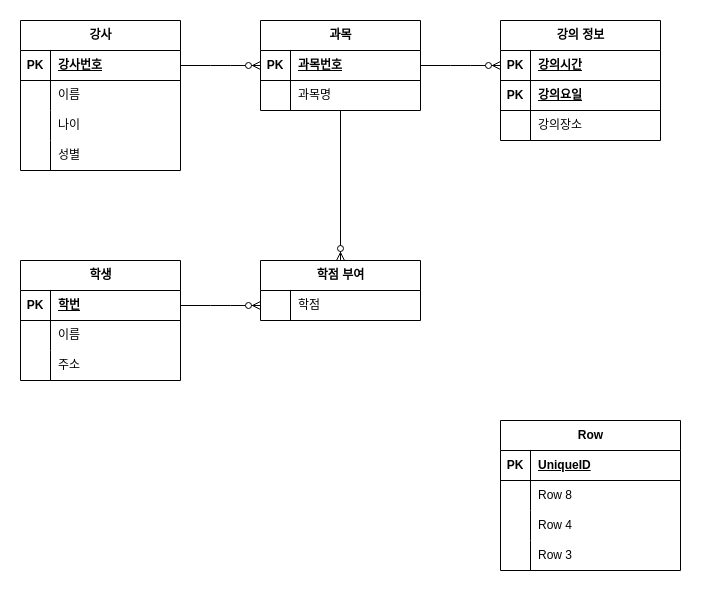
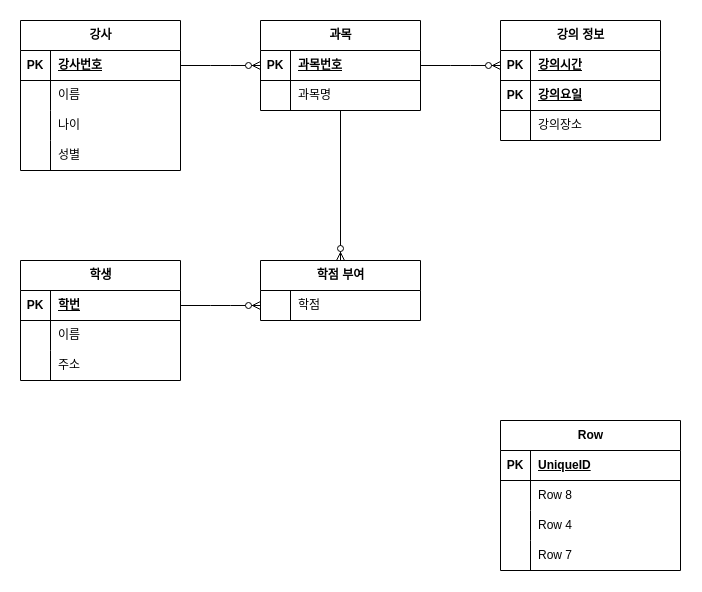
  <mxCell id="0" />
  <mxCell id="1" parent="0" />
  <mxCell id="2" value="강사" style="shape=table;startSize=30;container=1;collapsible=1;childLayout=tableLayout;fixedRows=1;rowLines=0;fontStyle=1;align=center;resizeLast=1;html=1;" parent="1" vertex="1"><mxGeometry x="20" y="20" width="160" height="150" as="geometry" /></mxCell>
  <mxCell id="3" value="" style="shape=tableRow;horizontal=0;startSize=0;swimlaneHead=0;swimlaneBody=0;fillColor=none;collapsible=0;dropTarget=0;points=[[0,0.5],[1,0.5]];portConstraint=eastwest;top=0;left=0;right=0;bottom=1;" parent="2" vertex="1"><mxGeometry y="30" width="160" height="30" as="geometry" /></mxCell>
  <mxCell id="4" value="PK" style="shape=partialRectangle;connectable=0;fillColor=none;top=0;left=0;bottom=0;right=0;fontStyle=1;overflow=hidden;whiteSpace=wrap;html=1;" parent="3" vertex="1"><mxGeometry width="30" height="30" as="geometry"><mxRectangle width="30" height="30" as="alternateBounds" /></mxGeometry></mxCell>
  <mxCell id="5" value="강사번호" style="shape=partialRectangle;connectable=0;fillColor=none;top=0;left=0;bottom=0;right=0;align=left;spacingLeft=6;fontStyle=5;overflow=hidden;whiteSpace=wrap;html=1;" parent="3" vertex="1"><mxGeometry x="30" width="130" height="30" as="geometry"><mxRectangle width="130" height="30" as="alternateBounds" /></mxGeometry></mxCell>
  <mxCell id="6" value="" style="shape=tableRow;horizontal=0;startSize=0;swimlaneHead=0;swimlaneBody=0;fillColor=none;collapsible=0;dropTarget=0;points=[[0,0.5],[1,0.5]];portConstraint=eastwest;top=0;left=0;right=0;bottom=0;" parent="2" vertex="1"><mxGeometry y="60" width="160" height="30" as="geometry" /></mxCell>
  <mxCell id="7" value="" style="shape=partialRectangle;connectable=0;fillColor=none;top=0;left=0;bottom=0;right=0;editable=1;overflow=hidden;whiteSpace=wrap;html=1;" parent="6" vertex="1"><mxGeometry width="30" height="30" as="geometry"><mxRectangle width="30" height="30" as="alternateBounds" /></mxGeometry></mxCell>
  <mxCell id="8" value="이름" style="shape=partialRectangle;connectable=0;fillColor=none;top=0;left=0;bottom=0;right=0;align=left;spacingLeft=6;overflow=hidden;whiteSpace=wrap;html=1;" parent="6" vertex="1"><mxGeometry x="30" width="130" height="30" as="geometry"><mxRectangle width="130" height="30" as="alternateBounds" /></mxGeometry></mxCell>
  <mxCell id="9" value="" style="shape=tableRow;horizontal=0;startSize=0;swimlaneHead=0;swimlaneBody=0;fillColor=none;collapsible=0;dropTarget=0;points=[[0,0.5],[1,0.5]];portConstraint=eastwest;top=0;left=0;right=0;bottom=0;" parent="2" vertex="1"><mxGeometry y="90" width="160" height="30" as="geometry" /></mxCell>
  <mxCell id="10" value="" style="shape=partialRectangle;connectable=0;fillColor=none;top=0;left=0;bottom=0;right=0;editable=1;overflow=hidden;whiteSpace=wrap;html=1;" parent="9" vertex="1"><mxGeometry width="30" height="30" as="geometry"><mxRectangle width="30" height="30" as="alternateBounds" /></mxGeometry></mxCell>
  <mxCell id="11" value="나이" style="shape=partialRectangle;connectable=0;fillColor=none;top=0;left=0;bottom=0;right=0;align=left;spacingLeft=6;overflow=hidden;whiteSpace=wrap;html=1;" parent="9" vertex="1"><mxGeometry x="30" width="130" height="30" as="geometry"><mxRectangle width="130" height="30" as="alternateBounds" /></mxGeometry></mxCell>
  <mxCell id="12" value="" style="shape=tableRow;horizontal=0;startSize=0;swimlaneHead=0;swimlaneBody=0;fillColor=none;collapsible=0;dropTarget=0;points=[[0,0.5],[1,0.5]];portConstraint=eastwest;top=0;left=0;right=0;bottom=0;" parent="2" vertex="1"><mxGeometry y="120" width="160" height="30" as="geometry" /></mxCell>
  <mxCell id="13" value="" style="shape=partialRectangle;connectable=0;fillColor=none;top=0;left=0;bottom=0;right=0;editable=1;overflow=hidden;whiteSpace=wrap;html=1;" parent="12" vertex="1"><mxGeometry width="30" height="30" as="geometry"><mxRectangle width="30" height="30" as="alternateBounds" /></mxGeometry></mxCell>
  <mxCell id="14" value="성별" style="shape=partialRectangle;connectable=0;fillColor=none;top=0;left=0;bottom=0;right=0;align=left;spacingLeft=6;overflow=hidden;whiteSpace=wrap;html=1;" parent="12" vertex="1"><mxGeometry x="30" width="130" height="30" as="geometry"><mxRectangle width="130" height="30" as="alternateBounds" /></mxGeometry></mxCell>
  <mxCell id="15" value="과목" style="shape=table;startSize=30;container=1;collapsible=1;childLayout=tableLayout;fixedRows=1;rowLines=0;fontStyle=1;align=center;resizeLast=1;html=1;" parent="1" vertex="1"><mxGeometry x="260" y="20" width="160" height="90" as="geometry" /></mxCell>
  <mxCell id="16" value="" style="shape=tableRow;horizontal=0;startSize=0;swimlaneHead=0;swimlaneBody=0;fillColor=none;collapsible=0;dropTarget=0;points=[[0,0.5],[1,0.5]];portConstraint=eastwest;top=0;left=0;right=0;bottom=1;" parent="15" vertex="1"><mxGeometry y="30" width="160" height="30" as="geometry" /></mxCell>
  <mxCell id="17" value="PK" style="shape=partialRectangle;connectable=0;fillColor=none;top=0;left=0;bottom=0;right=0;fontStyle=1;overflow=hidden;whiteSpace=wrap;html=1;" parent="16" vertex="1"><mxGeometry width="30" height="30" as="geometry"><mxRectangle width="30" height="30" as="alternateBounds" /></mxGeometry></mxCell>
  <mxCell id="18" value="과목번호" style="shape=partialRectangle;connectable=0;fillColor=none;top=0;left=0;bottom=0;right=0;align=left;spacingLeft=6;fontStyle=5;overflow=hidden;whiteSpace=wrap;html=1;" parent="16" vertex="1"><mxGeometry x="30" width="130" height="30" as="geometry"><mxRectangle width="130" height="30" as="alternateBounds" /></mxGeometry></mxCell>
  <mxCell id="19" value="" style="shape=tableRow;horizontal=0;startSize=0;swimlaneHead=0;swimlaneBody=0;fillColor=none;collapsible=0;dropTarget=0;points=[[0,0.5],[1,0.5]];portConstraint=eastwest;top=0;left=0;right=0;bottom=0;" parent="15" vertex="1"><mxGeometry y="60" width="160" height="30" as="geometry" /></mxCell>
  <mxCell id="20" value="" style="shape=partialRectangle;connectable=0;fillColor=none;top=0;left=0;bottom=0;right=0;editable=1;overflow=hidden;whiteSpace=wrap;html=1;" parent="19" vertex="1"><mxGeometry width="30" height="30" as="geometry"><mxRectangle width="30" height="30" as="alternateBounds" /></mxGeometry></mxCell>
  <mxCell id="21" value="과목명" style="shape=partialRectangle;connectable=0;fillColor=none;top=0;left=0;bottom=0;right=0;align=left;spacingLeft=6;overflow=hidden;whiteSpace=wrap;html=1;" parent="19" vertex="1"><mxGeometry x="30" width="130" height="30" as="geometry"><mxRectangle width="130" height="30" as="alternateBounds" /></mxGeometry></mxCell>
  <mxCell id="22" value="학생" style="shape=table;startSize=30;container=1;collapsible=1;childLayout=tableLayout;fixedRows=1;rowLines=0;fontStyle=1;align=center;resizeLast=1;html=1;" parent="1" vertex="1"><mxGeometry x="20" y="260" width="160" height="120" as="geometry" /></mxCell>
  <mxCell id="23" value="" style="shape=tableRow;horizontal=0;startSize=0;swimlaneHead=0;swimlaneBody=0;fillColor=none;collapsible=0;dropTarget=0;points=[[0,0.5],[1,0.5]];portConstraint=eastwest;top=0;left=0;right=0;bottom=1;" parent="22" vertex="1"><mxGeometry y="30" width="160" height="30" as="geometry" /></mxCell>
  <mxCell id="24" value="PK" style="shape=partialRectangle;connectable=0;fillColor=none;top=0;left=0;bottom=0;right=0;fontStyle=1;overflow=hidden;whiteSpace=wrap;html=1;" parent="23" vertex="1"><mxGeometry width="30" height="30" as="geometry"><mxRectangle width="30" height="30" as="alternateBounds" /></mxGeometry></mxCell>
  <mxCell id="25" value="학번" style="shape=partialRectangle;connectable=0;fillColor=none;top=0;left=0;bottom=0;right=0;align=left;spacingLeft=6;fontStyle=5;overflow=hidden;whiteSpace=wrap;html=1;" parent="23" vertex="1"><mxGeometry x="30" width="130" height="30" as="geometry"><mxRectangle width="130" height="30" as="alternateBounds" /></mxGeometry></mxCell>
  <mxCell id="26" value="" style="shape=tableRow;horizontal=0;startSize=0;swimlaneHead=0;swimlaneBody=0;fillColor=none;collapsible=0;dropTarget=0;points=[[0,0.5],[1,0.5]];portConstraint=eastwest;top=0;left=0;right=0;bottom=0;" parent="22" vertex="1"><mxGeometry y="60" width="160" height="30" as="geometry" /></mxCell>
  <mxCell id="27" value="" style="shape=partialRectangle;connectable=0;fillColor=none;top=0;left=0;bottom=0;right=0;editable=1;overflow=hidden;whiteSpace=wrap;html=1;" parent="26" vertex="1"><mxGeometry width="30" height="30" as="geometry"><mxRectangle width="30" height="30" as="alternateBounds" /></mxGeometry></mxCell>
  <mxCell id="28" value="이름" style="shape=partialRectangle;connectable=0;fillColor=none;top=0;left=0;bottom=0;right=0;align=left;spacingLeft=6;overflow=hidden;whiteSpace=wrap;html=1;" parent="26" vertex="1"><mxGeometry x="30" width="130" height="30" as="geometry"><mxRectangle width="130" height="30" as="alternateBounds" /></mxGeometry></mxCell>
  <mxCell id="29" value="" style="shape=tableRow;horizontal=0;startSize=0;swimlaneHead=0;swimlaneBody=0;fillColor=none;collapsible=0;dropTarget=0;points=[[0,0.5],[1,0.5]];portConstraint=eastwest;top=0;left=0;right=0;bottom=0;" parent="22" vertex="1"><mxGeometry y="90" width="160" height="30" as="geometry" /></mxCell>
  <mxCell id="30" value="" style="shape=partialRectangle;connectable=0;fillColor=none;top=0;left=0;bottom=0;right=0;editable=1;overflow=hidden;whiteSpace=wrap;html=1;" parent="29" vertex="1"><mxGeometry width="30" height="30" as="geometry"><mxRectangle width="30" height="30" as="alternateBounds" /></mxGeometry></mxCell>
  <mxCell id="31" value="주소" style="shape=partialRectangle;connectable=0;fillColor=none;top=0;left=0;bottom=0;right=0;align=left;spacingLeft=6;overflow=hidden;whiteSpace=wrap;html=1;" parent="29" vertex="1"><mxGeometry x="30" width="130" height="30" as="geometry"><mxRectangle width="130" height="30" as="alternateBounds" /></mxGeometry></mxCell>
  <mxCell id="32" value="" style="edgeStyle=entityRelationEdgeStyle;fontSize=12;html=1;endArrow=ERzeroToMany;endFill=1;rounded=0;entryX=0;entryY=0.5;entryDx=0;entryDy=0;" parent="1" source="3" target="16" edge="1"><mxGeometry width="100" height="100" relative="1" as="geometry"><mxPoint x="280" y="370" as="sourcePoint" /><mxPoint x="260" y="95" as="targetPoint" /></mxGeometry></mxCell>
  <mxCell id="33" value="" style="edgeStyle=entityRelationEdgeStyle;fontSize=12;html=1;endArrow=ERzeroToMany;endFill=1;rounded=0;exitX=1;exitY=0.5;exitDx=0;exitDy=0;entryX=0;entryY=0.5;entryDx=0;entryDy=0;" parent="1" source="16" edge="1"><mxGeometry width="100" height="100" relative="1" as="geometry"><mxPoint x="190" y="75" as="sourcePoint" /><mxPoint x="500" y="65" as="targetPoint" /><Array as="points"><mxPoint x="490" y="180" /></Array></mxGeometry></mxCell>
  <mxCell id="34" value="학점 부여" style="shape=table;startSize=30;container=1;collapsible=1;childLayout=tableLayout;fixedRows=1;rowLines=0;fontStyle=1;align=center;resizeLast=1;html=1;" parent="1" vertex="1"><mxGeometry x="260" y="260" width="160" height="60" as="geometry" /></mxCell>
  <mxCell id="35" value="" style="shape=tableRow;horizontal=0;startSize=0;swimlaneHead=0;swimlaneBody=0;fillColor=none;collapsible=0;dropTarget=0;points=[[0,0.5],[1,0.5]];portConstraint=eastwest;top=0;left=0;right=0;bottom=0;" parent="34" vertex="1"><mxGeometry y="30" width="160" height="30" as="geometry" /></mxCell>
  <mxCell id="36" value="" style="shape=partialRectangle;connectable=0;fillColor=none;top=0;left=0;bottom=0;right=0;editable=1;overflow=hidden;whiteSpace=wrap;html=1;" parent="35" vertex="1"><mxGeometry width="30" height="30" as="geometry"><mxRectangle width="30" height="30" as="alternateBounds" /></mxGeometry></mxCell>
  <mxCell id="37" value="학점" style="shape=partialRectangle;connectable=0;fillColor=none;top=0;left=0;bottom=0;right=0;align=left;spacingLeft=6;overflow=hidden;whiteSpace=wrap;html=1;" parent="35" vertex="1"><mxGeometry x="30" width="130" height="30" as="geometry"><mxRectangle width="130" height="30" as="alternateBounds" /></mxGeometry></mxCell>
  <mxCell id="38" value="" style="edgeStyle=entityRelationEdgeStyle;fontSize=12;html=1;endArrow=ERzeroToMany;endFill=1;rounded=0;entryX=0;entryY=0.5;entryDx=0;entryDy=0;" parent="1" source="23" edge="1"><mxGeometry width="100" height="100" relative="1" as="geometry"><mxPoint x="200" y="330" as="sourcePoint" /><mxPoint x="260" y="305" as="targetPoint" /></mxGeometry></mxCell>
  <mxCell id="39" value="" style="fontSize=12;html=1;endArrow=ERzeroToMany;endFill=1;rounded=0;entryX=0.5;entryY=0;entryDx=0;entryDy=0;" parent="1" source="19" target="34" edge="1"><mxGeometry width="100" height="100" relative="1" as="geometry"><mxPoint x="340" y="150" as="sourcePoint" /><mxPoint x="300" y="230" as="targetPoint" /></mxGeometry></mxCell>
  <mxCell id="40" value="Row" style="shape=table;startSize=30;container=1;collapsible=1;childLayout=tableLayout;fixedRows=1;rowLines=0;fontStyle=1;align=center;resizeLast=1;html=1;" vertex="1" parent="1"><mxGeometry x="500" y="420" width="180" height="150" as="geometry" /></mxCell>
  <mxCell id="41" value="" style="shape=tableRow;horizontal=0;startSize=0;swimlaneHead=0;swimlaneBody=0;fillColor=none;collapsible=0;dropTarget=0;points=[[0,0.5],[1,0.5]];portConstraint=eastwest;top=0;left=0;right=0;bottom=1;" vertex="1" parent="40"><mxGeometry y="30" width="180" height="30" as="geometry" /></mxCell>
  <mxCell id="42" value="PK" style="shape=partialRectangle;connectable=0;fillColor=none;top=0;left=0;bottom=0;right=0;fontStyle=1;overflow=hidden;whiteSpace=wrap;html=1;" vertex="1" parent="41"><mxGeometry width="30" height="30" as="geometry"><mxRectangle width="30" height="30" as="alternateBounds" /></mxGeometry></mxCell>
  <mxCell id="43" value="UniqueID" style="shape=partialRectangle;connectable=0;fillColor=none;top=0;left=0;bottom=0;right=0;align=left;spacingLeft=6;fontStyle=5;overflow=hidden;whiteSpace=wrap;html=1;" vertex="1" parent="41"><mxGeometry x="30" width="150" height="30" as="geometry"><mxRectangle width="150" height="30" as="alternateBounds" /></mxGeometry></mxCell>
  <mxCell id="44" value="" style="shape=tableRow;horizontal=0;startSize=0;swimlaneHead=0;swimlaneBody=0;fillColor=none;collapsible=0;dropTarget=0;points=[[0,0.5],[1,0.5]];portConstraint=eastwest;top=0;left=0;right=0;bottom=0;" vertex="1" parent="40"><mxGeometry y="60" width="180" height="30" as="geometry" /></mxCell>
  <mxCell id="45" value="" style="shape=partialRectangle;connectable=0;fillColor=none;top=0;left=0;bottom=0;right=0;editable=1;overflow=hidden;whiteSpace=wrap;html=1;" vertex="1" parent="44"><mxGeometry width="30" height="30" as="geometry"><mxRectangle width="30" height="30" as="alternateBounds" /></mxGeometry></mxCell>
  <mxCell id="46" value="Row 8" style="shape=partialRectangle;connectable=0;fillColor=none;top=0;left=0;bottom=0;right=0;align=left;spacingLeft=6;overflow=hidden;whiteSpace=wrap;html=1;" vertex="1" parent="44"><mxGeometry x="30" width="150" height="30" as="geometry"><mxRectangle width="150" height="30" as="alternateBounds" /></mxGeometry></mxCell>
  <mxCell id="47" value="" style="shape=tableRow;horizontal=0;startSize=0;swimlaneHead=0;swimlaneBody=0;fillColor=none;collapsible=0;dropTarget=0;points=[[0,0.5],[1,0.5]];portConstraint=eastwest;top=0;left=0;right=0;bottom=0;" vertex="1" parent="40"><mxGeometry y="90" width="180" height="30" as="geometry" /></mxCell>
  <mxCell id="48" value="" style="shape=partialRectangle;connectable=0;fillColor=none;top=0;left=0;bottom=0;right=0;editable=1;overflow=hidden;whiteSpace=wrap;html=1;" vertex="1" parent="47"><mxGeometry width="30" height="30" as="geometry"><mxRectangle width="30" height="30" as="alternateBounds" /></mxGeometry></mxCell>
  <mxCell id="49" value="Row 4" style="shape=partialRectangle;connectable=0;fillColor=none;top=0;left=0;bottom=0;right=0;align=left;spacingLeft=6;overflow=hidden;whiteSpace=wrap;html=1;" vertex="1" parent="47"><mxGeometry x="30" width="150" height="30" as="geometry"><mxRectangle width="150" height="30" as="alternateBounds" /></mxGeometry></mxCell>
  <mxCell id="50" value="" style="shape=tableRow;horizontal=0;startSize=0;swimlaneHead=0;swimlaneBody=0;fillColor=none;collapsible=0;dropTarget=0;points=[[0,0.5],[1,0.5]];portConstraint=eastwest;top=0;left=0;right=0;bottom=0;" vertex="1" parent="40"><mxGeometry y="120" width="180" height="30" as="geometry" /></mxCell>
  <mxCell id="51" value="" style="shape=partialRectangle;connectable=0;fillColor=none;top=0;left=0;bottom=0;right=0;editable=1;overflow=hidden;whiteSpace=wrap;html=1;" vertex="1" parent="50"><mxGeometry width="30" height="30" as="geometry"><mxRectangle width="30" height="30" as="alternateBounds" /></mxGeometry></mxCell>
- <mxCell id="52" value="Row 3" style="shape=partialRectangle;connectable=0;fillColor=none;top=0;left=0;bottom=0;right=0;align=left;spacingLeft=6;overflow=hidden;whiteSpace=wrap;html=1;" vertex="1" parent="50"><mxGeometry x="30" width="150" height="30" as="geometry"><mxRectangle width="150" height="30" as="alternateBounds" /></mxGeometry></mxCell>
+ <mxCell id="52" value="Row 7" style="shape=partialRectangle;connectable=0;fillColor=none;top=0;left=0;bottom=0;right=0;align=left;spacingLeft=6;overflow=hidden;whiteSpace=wrap;html=1;" vertex="1" parent="50"><mxGeometry x="30" width="150" height="30" as="geometry"><mxRectangle width="150" height="30" as="alternateBounds" /></mxGeometry></mxCell>
  <mxCell id="53" value="강의 정보" style="shape=table;startSize=30;container=1;collapsible=1;childLayout=tableLayout;fixedRows=1;rowLines=0;fontStyle=1;align=center;resizeLast=1;html=1;" vertex="1" parent="1"><mxGeometry x="500" y="20" width="160" height="120" as="geometry" /></mxCell>
  <mxCell id="54" value="" style="shape=tableRow;horizontal=0;startSize=0;swimlaneHead=0;swimlaneBody=0;fillColor=none;collapsible=0;dropTarget=0;points=[[0,0.5],[1,0.5]];portConstraint=eastwest;top=0;left=0;right=0;bottom=1;" vertex="1" parent="53"><mxGeometry y="30" width="160" height="30" as="geometry" /></mxCell>
  <mxCell id="55" value="PK" style="shape=partialRectangle;connectable=0;fillColor=none;top=0;left=0;bottom=0;right=0;fontStyle=1;overflow=hidden;whiteSpace=wrap;html=1;" vertex="1" parent="54"><mxGeometry width="30" height="30" as="geometry"><mxRectangle width="30" height="30" as="alternateBounds" /></mxGeometry></mxCell>
  <mxCell id="56" value="강의시간" style="shape=partialRectangle;connectable=0;fillColor=none;top=0;left=0;bottom=0;right=0;align=left;spacingLeft=6;fontStyle=5;overflow=hidden;whiteSpace=wrap;html=1;" vertex="1" parent="54"><mxGeometry x="30" width="130" height="30" as="geometry"><mxRectangle width="130" height="30" as="alternateBounds" /></mxGeometry></mxCell>
  <mxCell id="57" value="" style="shape=tableRow;horizontal=0;startSize=0;swimlaneHead=0;swimlaneBody=0;fillColor=none;collapsible=0;dropTarget=0;points=[[0,0.5],[1,0.5]];portConstraint=eastwest;top=0;left=0;right=0;bottom=1;" vertex="1" parent="53"><mxGeometry y="60" width="160" height="30" as="geometry" /></mxCell>
  <mxCell id="58" value="PK" style="shape=partialRectangle;connectable=0;fillColor=none;top=0;left=0;bottom=0;right=0;fontStyle=1;overflow=hidden;whiteSpace=wrap;html=1;" vertex="1" parent="57"><mxGeometry width="30" height="30" as="geometry"><mxRectangle width="30" height="30" as="alternateBounds" /></mxGeometry></mxCell>
  <mxCell id="59" value="강의요일" style="shape=partialRectangle;connectable=0;fillColor=none;top=0;left=0;bottom=0;right=0;align=left;spacingLeft=6;fontStyle=5;overflow=hidden;whiteSpace=wrap;html=1;" vertex="1" parent="57"><mxGeometry x="30" width="130" height="30" as="geometry"><mxRectangle width="130" height="30" as="alternateBounds" /></mxGeometry></mxCell>
  <mxCell id="60" value="" style="shape=tableRow;horizontal=0;startSize=0;swimlaneHead=0;swimlaneBody=0;fillColor=none;collapsible=0;dropTarget=0;points=[[0,0.5],[1,0.5]];portConstraint=eastwest;top=0;left=0;right=0;bottom=0;" vertex="1" parent="53"><mxGeometry y="90" width="160" height="30" as="geometry" /></mxCell>
  <mxCell id="61" value="" style="shape=partialRectangle;connectable=0;fillColor=none;top=0;left=0;bottom=0;right=0;editable=1;overflow=hidden;whiteSpace=wrap;html=1;" vertex="1" parent="60"><mxGeometry width="30" height="30" as="geometry"><mxRectangle width="30" height="30" as="alternateBounds" /></mxGeometry></mxCell>
  <mxCell id="62" value="강의장소" style="shape=partialRectangle;connectable=0;fillColor=none;top=0;left=0;bottom=0;right=0;align=left;spacingLeft=6;overflow=hidden;whiteSpace=wrap;html=1;" vertex="1" parent="60"><mxGeometry x="30" width="130" height="30" as="geometry"><mxRectangle width="130" height="30" as="alternateBounds" /></mxGeometry></mxCell>
